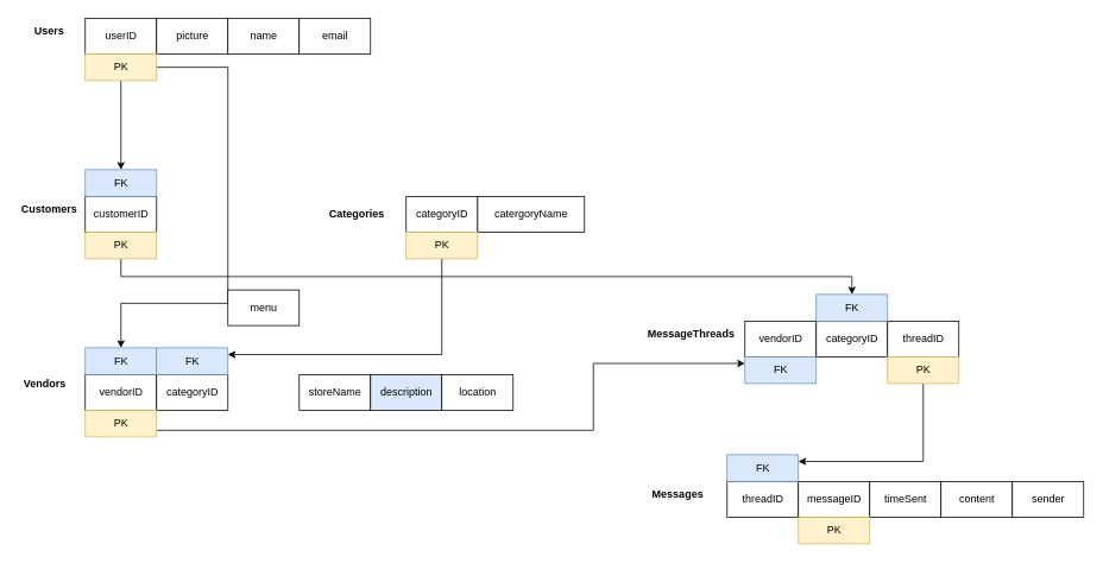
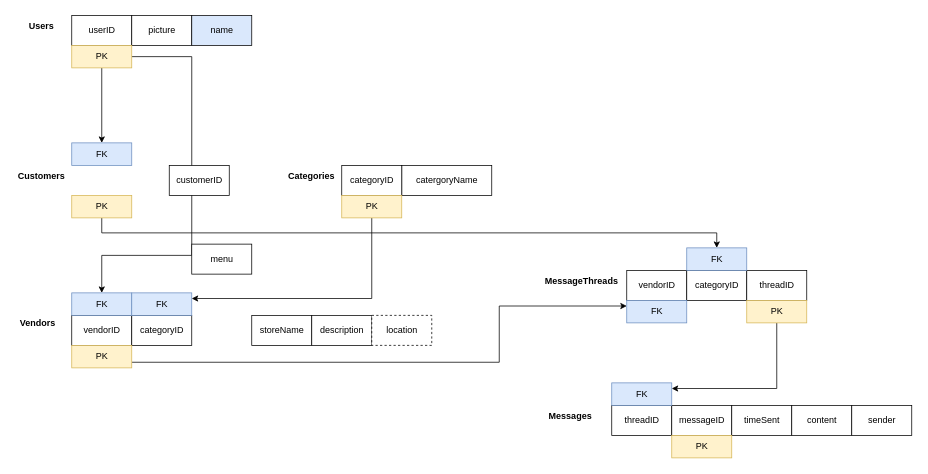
  <mxCell id="0" />
  <mxCell id="1" parent="0" />
  <mxCell id="2" value="userID" style="html=1;" vertex="1" parent="1"><mxGeometry x="95" y="20" width="80" height="40" as="geometry" /></mxCell>
  <mxCell id="3" value="picture" style="html=1;" vertex="1" parent="1"><mxGeometry x="175" y="20" width="80" height="40" as="geometry" /></mxCell>
- <mxCell id="4" value="name" style="html=1;" vertex="1" parent="1"><mxGeometry x="255" y="20" width="80" height="40" as="geometry" /></mxCell>
- <mxCell id="5" value="email" style="html=1;" vertex="1" parent="1"><mxGeometry x="335" y="20" width="80" height="40" as="geometry" /></mxCell>
+ <mxCell id="4" value="name" style="html=1;fillColor=#dae8fc;" vertex="1" parent="1"><mxGeometry x="255" y="20" width="80" height="40" as="geometry" /></mxCell>
  <mxCell id="6" style="edgeStyle=orthogonalEdgeStyle;rounded=0;orthogonalLoop=1;jettySize=auto;html=1;exitX=0.5;exitY=1;exitDx=0;exitDy=0;entryX=0.5;entryY=0;entryDx=0;entryDy=0;" edge="1" parent="1" source="8" target="14"><mxGeometry relative="1" as="geometry" /></mxCell>
  <mxCell id="7" style="edgeStyle=orthogonalEdgeStyle;rounded=0;orthogonalLoop=1;jettySize=auto;html=1;exitX=1;exitY=0.5;exitDx=0;exitDy=0;entryX=0.5;entryY=0;entryDx=0;entryDy=0;" edge="1" parent="1" source="8" target="24"><mxGeometry relative="1" as="geometry"><Array as="points"><mxPoint x="255" y="75" /><mxPoint x="255" y="340" /><mxPoint x="135" y="340" /></Array></mxGeometry></mxCell>
  <mxCell id="8" value="PK" style="html=1;fillColor=#fff2cc;strokeColor=#d6b656;" vertex="1" parent="1"><mxGeometry x="95" y="60" width="80" height="30" as="geometry" /></mxCell>
  <mxCell id="9" value="&lt;b&gt;Users&lt;/b&gt;" style="text;html=1;strokeColor=none;fillColor=none;align=center;verticalAlign=middle;whiteSpace=wrap;rounded=0;" vertex="1" parent="1"><mxGeometry x="25" y="20" width="60" height="30" as="geometry" /></mxCell>
- <mxCell id="10" value="customerID" style="html=1;" vertex="1" parent="1"><mxGeometry x="95" y="220" width="80" height="40" as="geometry" /></mxCell>
+ <mxCell id="10" value="customerID" style="html=1;" vertex="1" parent="1"><mxGeometry x="225" y="220" width="80" height="40" as="geometry" /></mxCell>
  <mxCell id="11" style="edgeStyle=orthogonalEdgeStyle;rounded=0;orthogonalLoop=1;jettySize=auto;html=1;exitX=0.5;exitY=1;exitDx=0;exitDy=0;entryX=0.5;entryY=0;entryDx=0;entryDy=0;" edge="1" parent="1" source="12" target="38"><mxGeometry relative="1" as="geometry"><Array as="points"><mxPoint x="135" y="310" /><mxPoint x="955" y="310" /></Array></mxGeometry></mxCell>
  <mxCell id="12" value="PK" style="html=1;fillColor=#fff2cc;strokeColor=#d6b656;" vertex="1" parent="1"><mxGeometry x="95" y="260" width="80" height="30" as="geometry" /></mxCell>
  <mxCell id="13" value="&lt;b&gt;Customers&lt;/b&gt;" style="text;html=1;strokeColor=none;fillColor=none;align=center;verticalAlign=middle;whiteSpace=wrap;rounded=0;" vertex="1" parent="1"><mxGeometry x="25" y="220" width="60" height="30" as="geometry" /></mxCell>
  <mxCell id="14" value="FK" style="html=1;fillColor=#dae8fc;strokeColor=#6c8ebf;" vertex="1" parent="1"><mxGeometry x="95" y="190" width="80" height="30" as="geometry" /></mxCell>
  <mxCell id="15" value="vendorID" style="html=1;" vertex="1" parent="1"><mxGeometry x="95" y="420" width="80" height="40" as="geometry" /></mxCell>
  <mxCell id="16" value="categoryID" style="html=1;" vertex="1" parent="1"><mxGeometry x="175" y="420" width="80" height="40" as="geometry" /></mxCell>
  <mxCell id="17" value="menu" style="html=1;" vertex="1" parent="1"><mxGeometry x="255" y="325" width="80" height="40" as="geometry" /></mxCell>
  <mxCell id="18" value="storeName" style="html=1;" vertex="1" parent="1"><mxGeometry x="335" y="420" width="80" height="40" as="geometry" /></mxCell>
  <mxCell id="19" style="edgeStyle=orthogonalEdgeStyle;rounded=0;orthogonalLoop=1;jettySize=auto;html=1;exitX=1;exitY=0.75;exitDx=0;exitDy=0;entryX=0;entryY=0.25;entryDx=0;entryDy=0;" edge="1" parent="1" source="20" target="37"><mxGeometry relative="1" as="geometry"><Array as="points"><mxPoint x="665" y="483" /><mxPoint x="665" y="408" /></Array></mxGeometry></mxCell>
  <mxCell id="20" value="PK" style="html=1;fillColor=#fff2cc;strokeColor=#d6b656;" vertex="1" parent="1"><mxGeometry x="95" y="460" width="80" height="30" as="geometry" /></mxCell>
  <mxCell id="21" value="&lt;b&gt;Vendors&lt;/b&gt;" style="text;html=1;strokeColor=none;fillColor=none;align=center;verticalAlign=middle;whiteSpace=wrap;rounded=0;" vertex="1" parent="1"><mxGeometry x="20" y="415" width="60" height="30" as="geometry" /></mxCell>
- <mxCell id="22" value="description" style="html=1;fillColor=#dae8fc;" vertex="1" parent="1"><mxGeometry x="415" y="420" width="80" height="40" as="geometry" /></mxCell>
- <mxCell id="23" value="location" style="html=1;" vertex="1" parent="1"><mxGeometry x="495" y="420" width="80" height="40" as="geometry" /></mxCell>
+ <mxCell id="22" value="description" style="html=1;" vertex="1" parent="1"><mxGeometry x="415" y="420" width="80" height="40" as="geometry" /></mxCell>
+ <mxCell id="23" value="location" style="html=1;dashed=1;" vertex="1" parent="1"><mxGeometry x="495" y="420" width="80" height="40" as="geometry" /></mxCell>
  <mxCell id="24" value="FK" style="html=1;fillColor=#dae8fc;strokeColor=#6c8ebf;" vertex="1" parent="1"><mxGeometry x="95" y="390" width="80" height="30" as="geometry" /></mxCell>
  <mxCell id="25" value="FK" style="html=1;fillColor=#dae8fc;strokeColor=#6c8ebf;" vertex="1" parent="1"><mxGeometry x="175" y="390" width="80" height="30" as="geometry" /></mxCell>
  <mxCell id="26" value="catergoryName" style="html=1;" vertex="1" parent="1"><mxGeometry x="535" y="220" width="120" height="40" as="geometry" /></mxCell>
  <mxCell id="27" value="categoryID" style="html=1;" vertex="1" parent="1"><mxGeometry x="455" y="220" width="80" height="40" as="geometry" /></mxCell>
  <mxCell id="28" style="edgeStyle=orthogonalEdgeStyle;rounded=0;orthogonalLoop=1;jettySize=auto;html=1;exitX=0.5;exitY=1;exitDx=0;exitDy=0;entryX=1;entryY=0.25;entryDx=0;entryDy=0;" edge="1" parent="1" source="29" target="25"><mxGeometry relative="1" as="geometry" /></mxCell>
  <mxCell id="29" value="PK" style="html=1;fillColor=#fff2cc;strokeColor=#d6b656;" vertex="1" parent="1"><mxGeometry x="455" y="260" width="80" height="30" as="geometry" /></mxCell>
- <mxCell id="30" value="&lt;b&gt;Categories&lt;/b&gt;" style="text;html=1;strokeColor=none;fillColor=none;align=center;verticalAlign=middle;whiteSpace=wrap;rounded=0;" vertex="1" parent="1"><mxGeometry x="370" y="225" width="60" height="30" as="geometry" /></mxCell>
+ <mxCell id="30" value="&lt;b&gt;Categories&lt;/b&gt;" style="text;html=1;strokeColor=none;fillColor=none;align=center;verticalAlign=middle;whiteSpace=wrap;rounded=0;" vertex="1" parent="1"><mxGeometry x="385" y="220" width="60" height="30" as="geometry" /></mxCell>
  <mxCell id="31" value="vendorID" style="html=1;" vertex="1" parent="1"><mxGeometry x="835" y="360" width="80" height="40" as="geometry" /></mxCell>
  <mxCell id="32" value="categoryID" style="html=1;" vertex="1" parent="1"><mxGeometry x="915" y="360" width="80" height="40" as="geometry" /></mxCell>
  <mxCell id="33" value="threadID" style="html=1;" vertex="1" parent="1"><mxGeometry x="995" y="360" width="80" height="40" as="geometry" /></mxCell>
  <mxCell id="34" style="edgeStyle=orthogonalEdgeStyle;rounded=0;orthogonalLoop=1;jettySize=auto;html=1;exitX=0.5;exitY=1;exitDx=0;exitDy=0;entryX=1;entryY=0.25;entryDx=0;entryDy=0;" edge="1" parent="1" source="35" target="46"><mxGeometry relative="1" as="geometry" /></mxCell>
  <mxCell id="35" value="PK" style="html=1;fillColor=#fff2cc;strokeColor=#d6b656;" vertex="1" parent="1"><mxGeometry x="995" y="400" width="80" height="30" as="geometry" /></mxCell>
  <mxCell id="36" value="&lt;b&gt;MessageThreads&lt;/b&gt;" style="text;html=1;strokeColor=none;fillColor=none;align=center;verticalAlign=middle;whiteSpace=wrap;rounded=0;" vertex="1" parent="1"><mxGeometry x="725" y="360" width="100" height="30" as="geometry" /></mxCell>
  <mxCell id="37" value="FK" style="html=1;fillColor=#dae8fc;strokeColor=#6c8ebf;" vertex="1" parent="1"><mxGeometry x="835" y="400" width="80" height="30" as="geometry" /></mxCell>
  <mxCell id="38" value="FK" style="html=1;fillColor=#dae8fc;strokeColor=#6c8ebf;" vertex="1" parent="1"><mxGeometry x="915" y="330" width="80" height="30" as="geometry" /></mxCell>
  <mxCell id="39" value="threadID" style="html=1;" vertex="1" parent="1"><mxGeometry x="815" y="540" width="80" height="40" as="geometry" /></mxCell>
  <mxCell id="40" value="messageID" style="html=1;" vertex="1" parent="1"><mxGeometry x="895" y="540" width="80" height="40" as="geometry" /></mxCell>
  <mxCell id="41" value="timeSent" style="html=1;" vertex="1" parent="1"><mxGeometry x="975" y="540" width="80" height="40" as="geometry" /></mxCell>
  <mxCell id="42" value="content" style="html=1;" vertex="1" parent="1"><mxGeometry x="1055" y="540" width="80" height="40" as="geometry" /></mxCell>
  <mxCell id="43" value="PK" style="html=1;fillColor=#fff2cc;strokeColor=#d6b656;" vertex="1" parent="1"><mxGeometry x="895" y="580" width="80" height="30" as="geometry" /></mxCell>
  <mxCell id="44" value="&lt;b&gt;Messages&lt;/b&gt;" style="text;html=1;strokeColor=none;fillColor=none;align=center;verticalAlign=middle;whiteSpace=wrap;rounded=0;" vertex="1" parent="1"><mxGeometry x="715" y="540" width="90" height="30" as="geometry" /></mxCell>
  <mxCell id="45" value="sender" style="html=1;" vertex="1" parent="1"><mxGeometry x="1135" y="540" width="80" height="40" as="geometry" /></mxCell>
  <mxCell id="46" value="FK" style="html=1;fillColor=#dae8fc;strokeColor=#6c8ebf;" vertex="1" parent="1"><mxGeometry x="815" y="510" width="80" height="30" as="geometry" /></mxCell>
